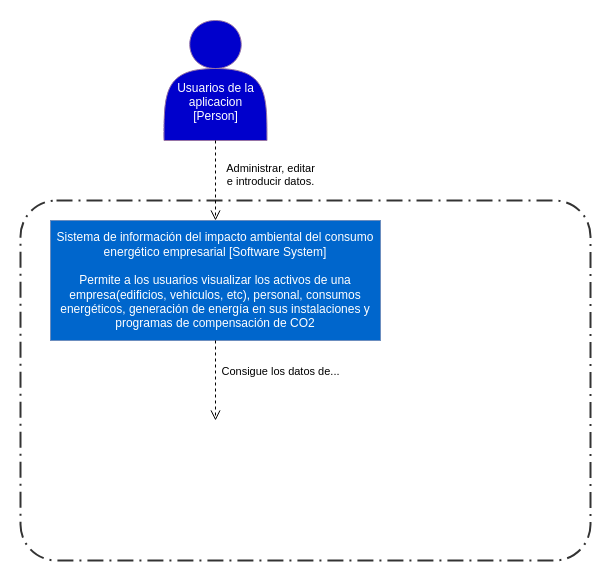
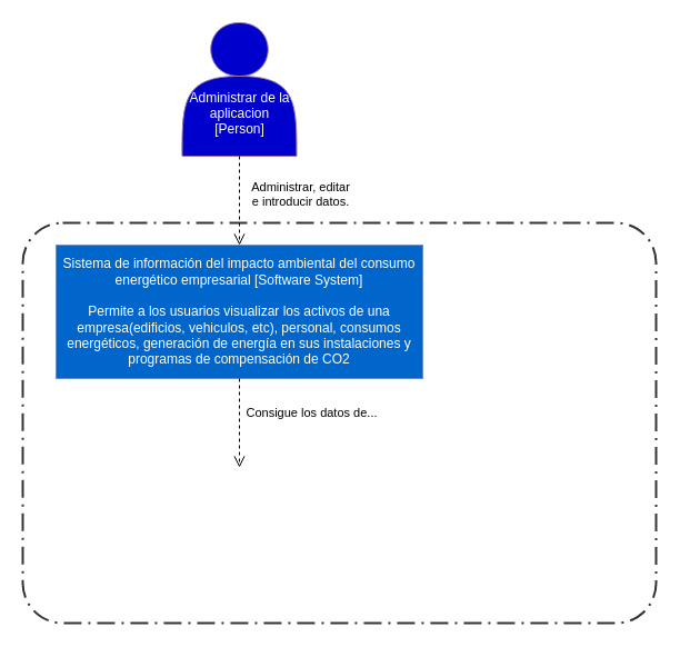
  <mxCell id="0" />
  <mxCell id="1" parent="0" />
  <mxCell id="2" value="&lt;span style=&quot;white-space: normal&quot;&gt;&lt;font color=&quot;#ffffff&quot;&gt;Sistema de información del impacto ambiental del consumo energético empresarial [Software System]&lt;br&gt;&lt;br&gt;Permite a los usuarios visualizar los activos de una empresa(edificios, vehiculos, etc), personal, consumos energéticos, generación de energía en sus instalaciones y programas de compensación de CO2&lt;/font&gt;&lt;br&gt;&lt;/span&gt;" style="rounded=0;whiteSpace=wrap;html=1;fillColor=#0066CC;strokeColor=#6c8ebf;" vertex="1" parent="1"><mxGeometry x="50" y="220" width="330" height="120" as="geometry" /></mxCell>
- <mxCell id="3" value="&lt;br&gt;&lt;br&gt;&lt;br&gt;&lt;font color=&quot;#ffffff&quot;&gt;Usuarios de la aplicacion [Person]&lt;/font&gt;" style="shape=actor;whiteSpace=wrap;html=1;fillColor=#0000CC;strokeColor=#9673a6;gradientColor=none;" vertex="1" parent="1"><mxGeometry x="163.5" y="20" width="103" height="120" as="geometry" /></mxCell>
+ <mxCell id="3" value="&lt;br&gt;&lt;br&gt;&lt;br&gt;&lt;font color=&quot;#ffffff&quot;&gt;Administrar de la aplicacion [Person]&lt;/font&gt;" style="shape=actor;whiteSpace=wrap;html=1;fillColor=#0000CC;strokeColor=#9673a6;gradientColor=none;" vertex="1" parent="1"><mxGeometry x="163.5" y="20" width="103" height="120" as="geometry" /></mxCell>
  <mxCell id="4" value="Administrar, editar &lt;br&gt;e introducir datos." style="html=1;verticalAlign=bottom;endArrow=open;dashed=1;endSize=8;exitX=0.5;exitY=1;exitDx=0;exitDy=0;entryX=0.5;entryY=0;entryDx=0;entryDy=0;" edge="1" parent="1" source="3" target="2"><mxGeometry x="0.25" y="55" relative="1" as="geometry"><mxPoint x="200" y="300" as="sourcePoint" /><mxPoint x="120" y="300" as="targetPoint" /><mxPoint as="offset" /></mxGeometry></mxCell>
  <mxCell id="5" value="Consigue los datos de..." style="html=1;verticalAlign=bottom;endArrow=open;dashed=1;endSize=8;exitX=0.5;exitY=1;exitDx=0;exitDy=0;" edge="1" parent="1" source="2"><mxGeometry y="65" relative="1" as="geometry"><mxPoint x="130" y="360" as="sourcePoint" /><mxPoint x="215" y="420" as="targetPoint" /><mxPoint as="offset" /></mxGeometry></mxCell>
  <mxCell id="6" value="" style="rounded=1;arcSize=10;dashed=1;strokeColor=#000000;fillColor=none;gradientColor=none;dashPattern=8 3 1 3;strokeWidth=2;opacity=80;" vertex="1" parent="1"><mxGeometry x="20" y="200" width="570" height="360" as="geometry" /></mxCell>
